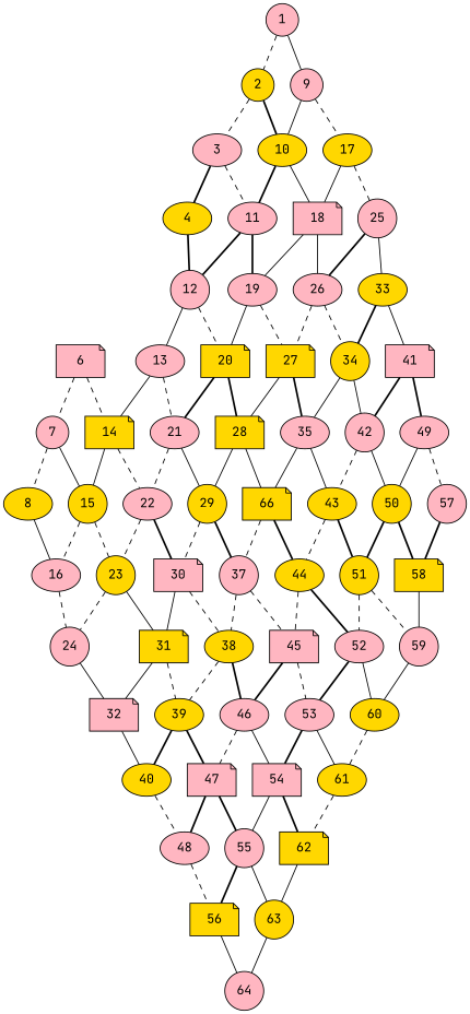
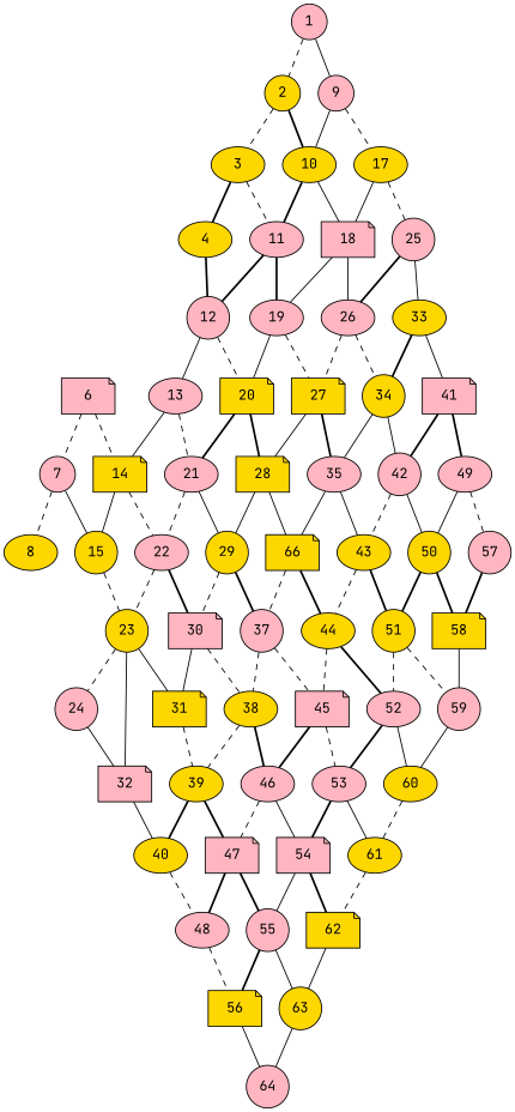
  graph {
    fontname="JetBrains Mono"
    node [fillcolor=lightpink fontname="JetBrains Mono" shape=ellipse style=filled]
    edge [fontname="JetBrains Mono" style=dashed]
    1 [shape=circle]
    2 [fillcolor=gold shape=circle]
    9 [shape=circle]
-   3
+   3 [fillcolor=gold]
    10 [fillcolor=gold]
    17 [fillcolor=gold]
    4 [fillcolor=gold]
    11
    18 [shape=note]
    12 [shape=circle]
    19
    13
    20 [fillcolor=gold shape=note]
    6 [shape=note]
    7 [shape=circle]
    14 [fillcolor=gold shape=note]
    21
    8 [fillcolor=gold]
    15 [fillcolor=gold shape=circle]
    22
-   16
    23 [fillcolor=gold shape=circle]
    24 [shape=circle]
    25 [shape=circle]
    26
    27 [fillcolor=gold shape=note]
    28 [fillcolor=gold shape=note]
    29 [fillcolor=gold shape=circle]
    30 [shape=note]
    31 [fillcolor=gold shape=note]
    32 [shape=note]
    33 [fillcolor=gold]
    34 [fillcolor=gold shape=circle]
    35
    n35 [fillcolor=gold label=66 shape=note]
    37 [shape=circle]
    38 [fillcolor=gold]
    39 [fillcolor=gold]
    40 [fillcolor=gold]
    41 [shape=note]
    42 [shape=circle]
    43 [fillcolor=gold]
    44 [fillcolor=gold]
    45 [shape=note]
    46
    47 [shape=note]
    48
    49
    50 [fillcolor=gold shape=circle]
    51 [fillcolor=gold shape=circle]
    52
    53
    54 [shape=note]
    55 [shape=circle]
    56 [fillcolor=gold shape=note]
    57 [shape=circle]
    58 [fillcolor=gold shape=note]
    59 [shape=circle]
    60 [fillcolor=gold]
    61 [fillcolor=gold]
    62 [fillcolor=gold shape=note]
    63 [fillcolor=gold shape=circle]
    64 [shape=circle]
    1 -- 2
    1 -- 9 [style=solid]
    2 -- 3
    2 -- 10 [style=bold]
    9 -- 10 [style=solid]
    9 -- 17
    3 -- 4 [style=bold]
    3 -- 11
    10 -- 11 [style=bold]
    10 -- 18 [style=solid]
    17 -- 18 [style=solid]
    17 -- 25
    4 -- 12 [style=bold]
    11 -- 12 [style=bold]
    11 -- 19 [style=bold]
    18 -- 19 [style=solid]
    18 -- 26 [style=solid]
    12 -- 13 [style=solid]
    12 -- 20
    19 -- 20 [style=solid]
    19 -- 27
    13 -- 14 [style=solid]
    13 -- 21
    20 -- 21 [style=bold]
    20 -- 28 [style=bold]
    6 -- 7
    6 -- 14
    7 -- 8
    7 -- 15 [style=solid]
    14 -- 15 [style=solid]
    14 -- 22
    21 -- 22
    21 -- 29 [style=solid]
-   8 -- 16 [style=solid]
-   15 -- 16
    15 -- 23
    22 -- 23
    22 -- 30 [style=bold]
-   16 -- 24
    23 -- 24
    23 -- 31 [style=solid]
    24 -- 32 [style=solid]
    25 -- 26 [style=bold]
    25 -- 33 [style=solid]
    26 -- 27
    26 -- 34
    27 -- 28 [style=solid]
    27 -- 35 [style=bold]
    28 -- 29 [style=solid]
    28 -- n35 [style=solid]
    29 -- 30
    29 -- 37 [style=bold]
    30 -- 31 [style=solid]
    30 -- 38
-   31 -- 32 [style=solid]
+   23 -- 32 [style=solid]
    31 -- 39
    32 -- 40 [style=solid]
    33 -- 34 [style=bold]
    33 -- 41 [style=solid]
    34 -- 35 [style=solid]
    34 -- 42 [style=solid]
    35 -- n35 [style=solid]
    35 -- 43 [style=solid]
    n35 -- 37
    n35 -- 44 [style=bold]
    37 -- 38
    37 -- 45
    38 -- 39
    38 -- 46 [style=bold]
    39 -- 40 [style=bold]
    39 -- 47 [style=bold]
    40 -- 48
    41 -- 42 [style=bold]
    41 -- 49 [style=bold]
    42 -- 43
    42 -- 50 [style=solid]
    43 -- 44
    43 -- 51 [style=bold]
    44 -- 45
    44 -- 52 [style=bold]
    45 -- 46 [style=bold]
    45 -- 53
    46 -- 47
    46 -- 54 [style=solid]
    47 -- 48 [style=bold]
    47 -- 55 [style=bold]
    48 -- 56
    49 -- 50 [style=solid]
    49 -- 57
    50 -- 51 [style=bold]
    50 -- 58 [style=bold]
    51 -- 52
    51 -- 59
    52 -- 53 [style=bold]
    52 -- 60 [style=solid]
    53 -- 54 [style=bold]
    53 -- 61 [style=solid]
    54 -- 55 [style=solid]
    54 -- 62 [style=bold]
    55 -- 56 [style=bold]
    55 -- 63 [style=solid]
    56 -- 64 [style=solid]
    57 -- 58 [style=bold]
    58 -- 59 [style=solid]
    59 -- 60 [style=solid]
    60 -- 61
    61 -- 62
    62 -- 63 [style=solid]
    63 -- 64 [style=solid]
  }
